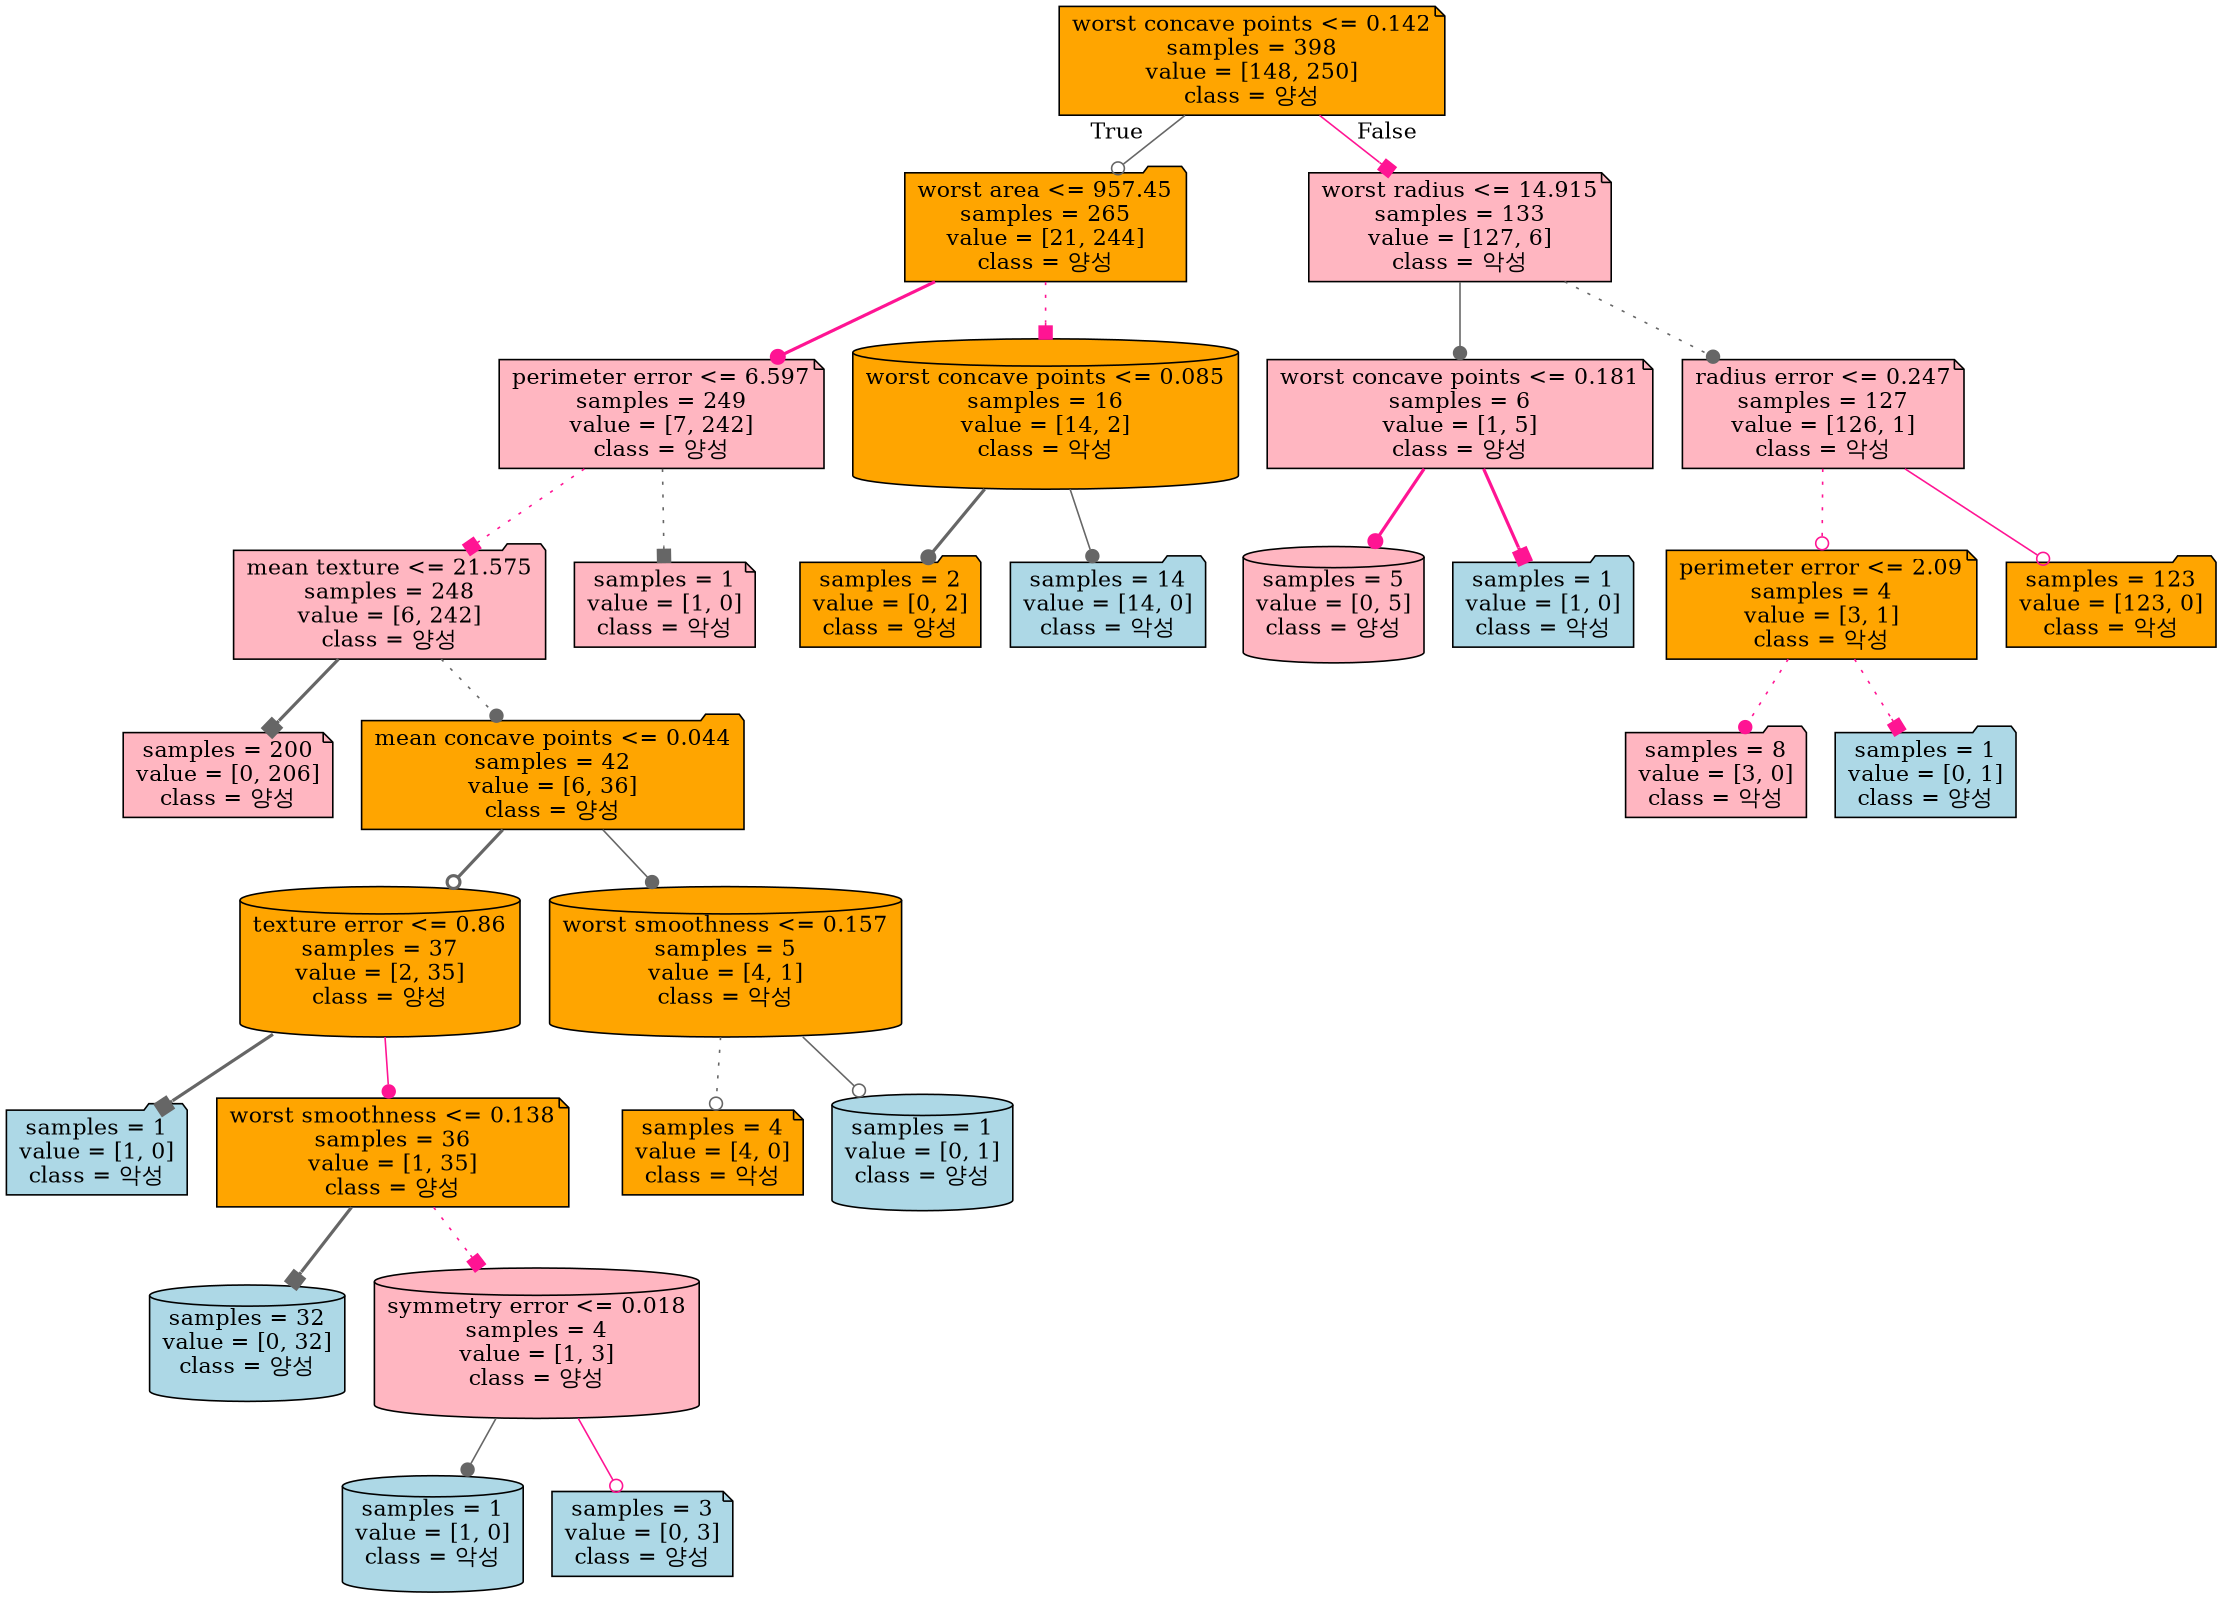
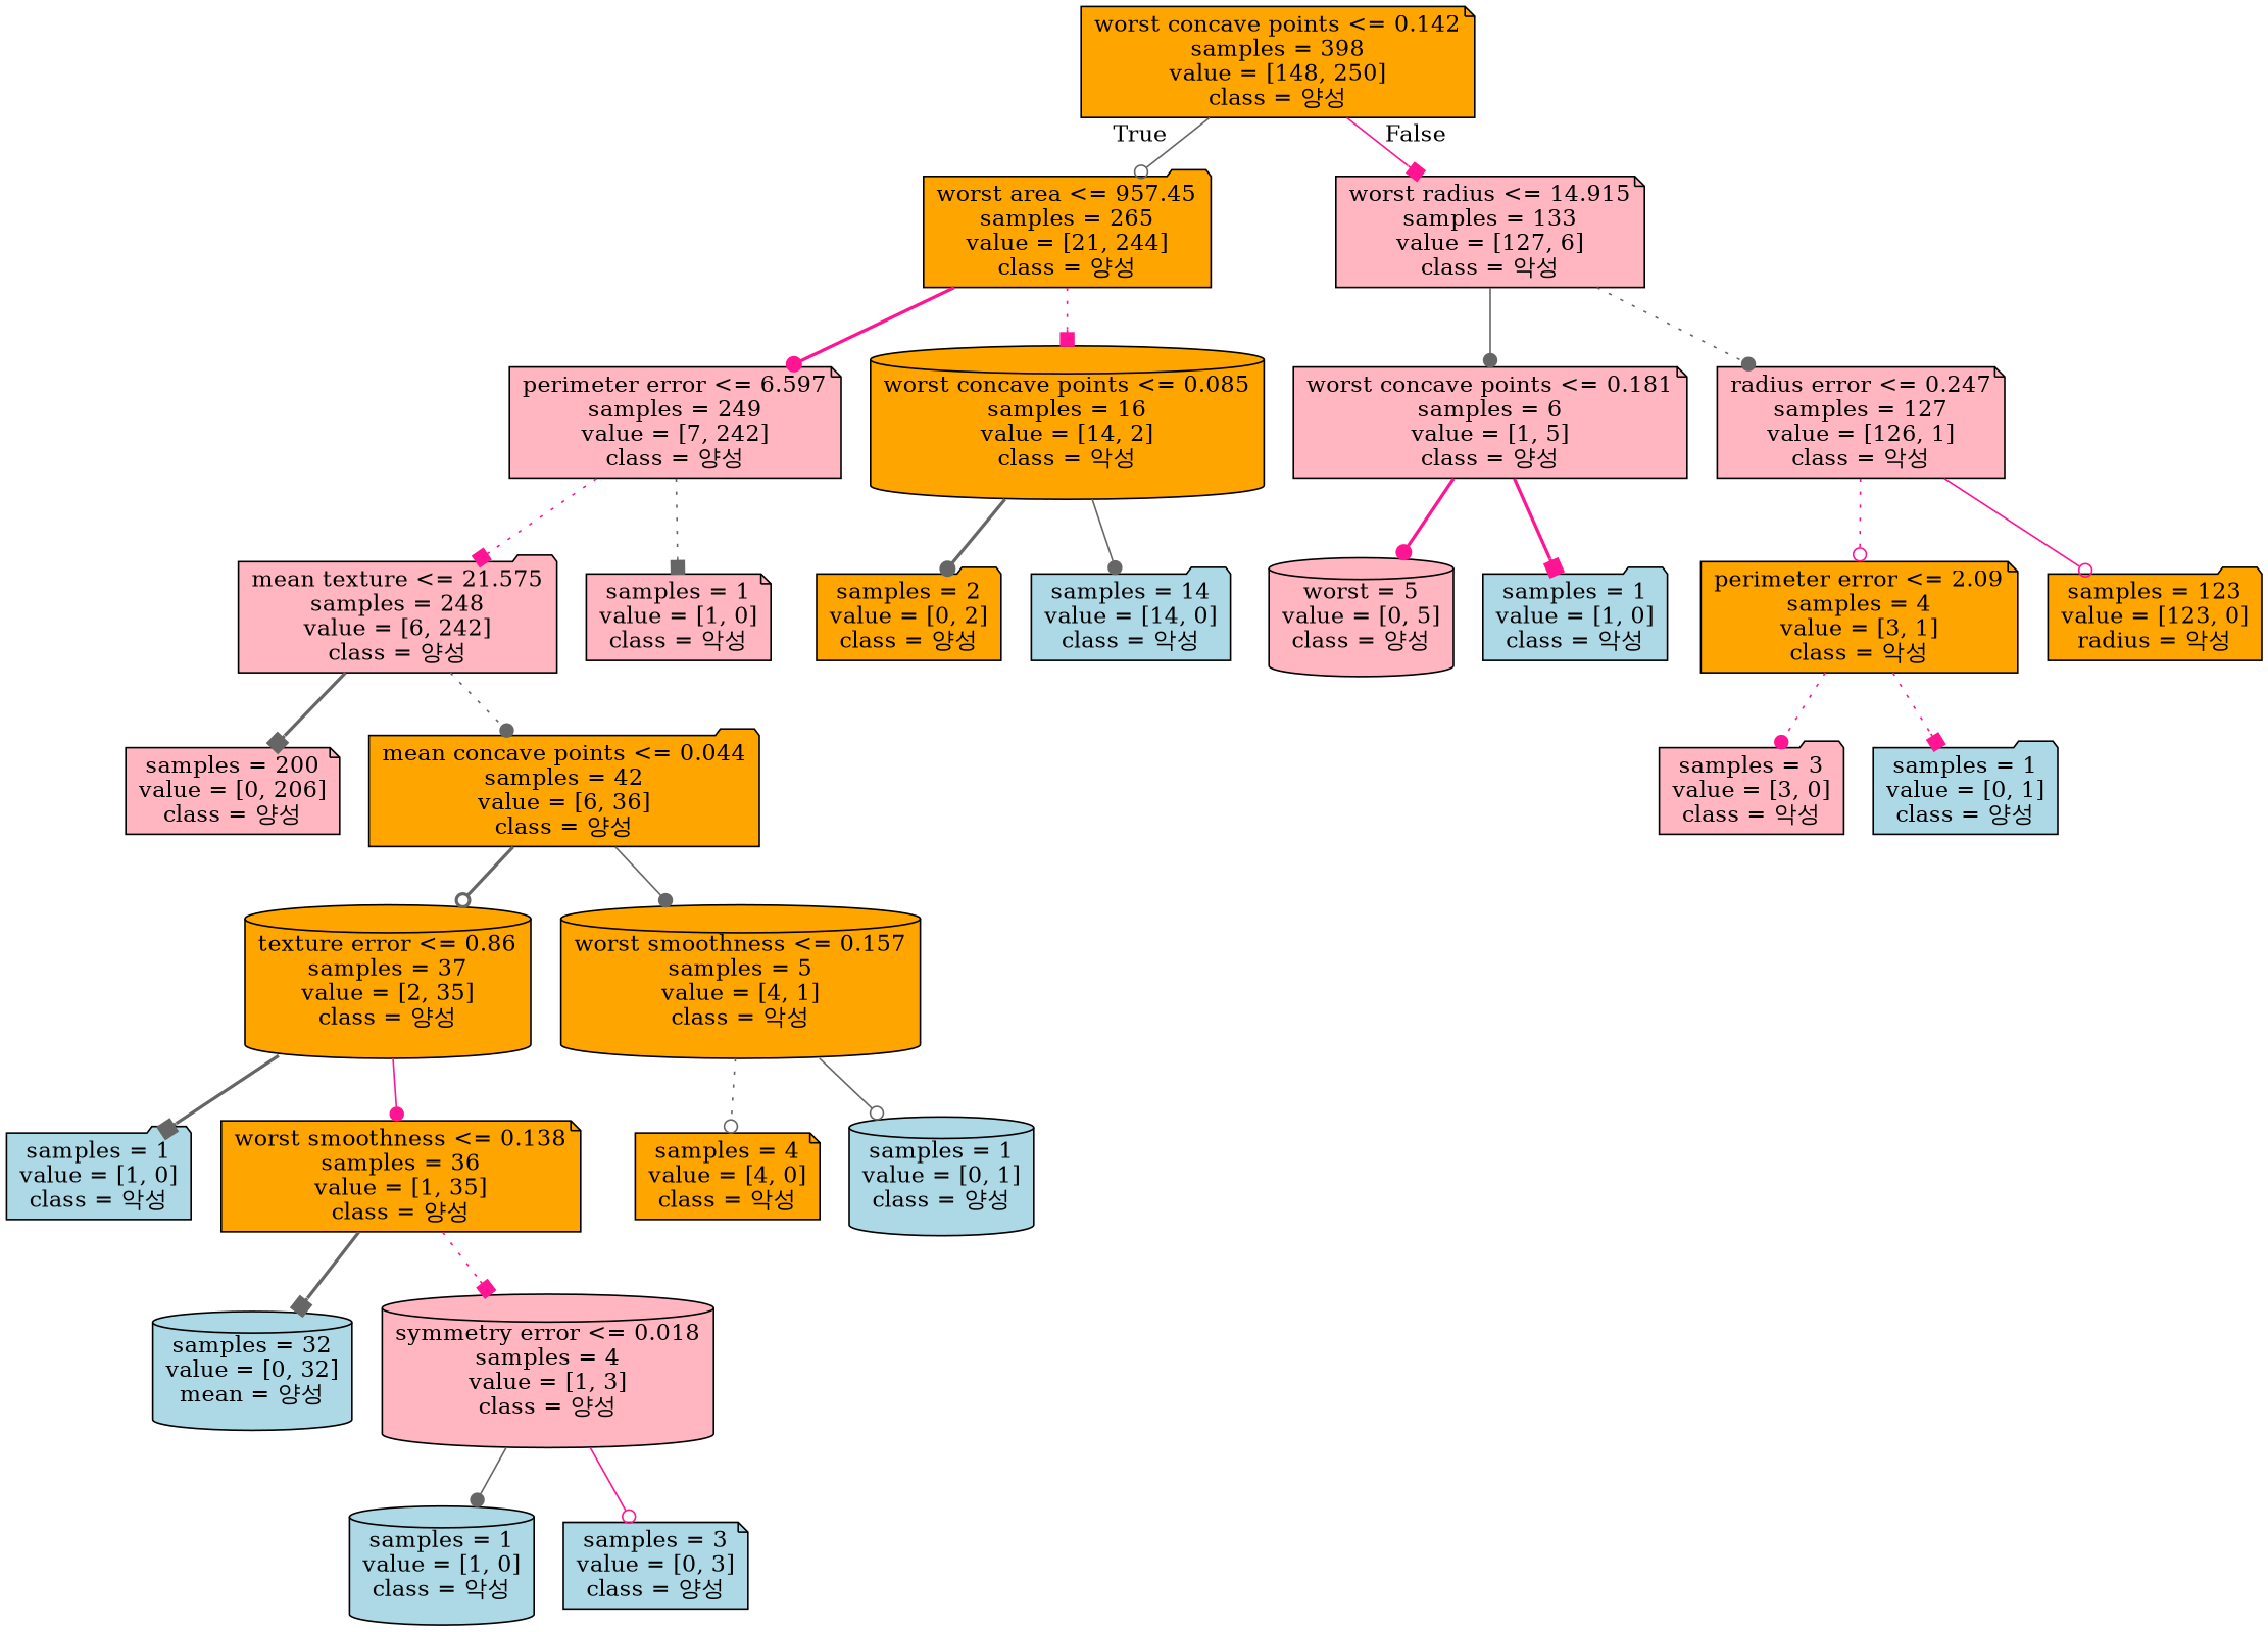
  digraph {
    node [color=black fillcolor=orange shape=note style=filled]
    edge [arrowhead=dot color=gray40 style=solid]
    n1 [label="worst concave points <= 0.142\nsamples = 398\nvalue = [148, 250]\nclass = 양성"]
    n2 [label="worst area <= 957.45\nsamples = 265\nvalue = [21, 244]\nclass = 양성" shape=folder]
    n3 [fillcolor=lightpink label="worst radius <= 14.915\nsamples = 133\nvalue = [127, 6]\nclass = 악성"]
    n4 [fillcolor=lightpink label="perimeter error <= 6.597\nsamples = 249\nvalue = [7, 242]\nclass = 양성"]
    n5 [label="worst concave points <= 0.085\nsamples = 16\nvalue = [14, 2]\nclass = 악성" shape=cylinder]
    n6 [fillcolor=lightpink label="worst concave points <= 0.181\nsamples = 6\nvalue = [1, 5]\nclass = 양성"]
    n7 [fillcolor=lightpink label="radius error <= 0.247\nsamples = 127\nvalue = [126, 1]\nclass = 악성"]
    n8 [fillcolor=lightpink label="mean texture <= 21.575\nsamples = 248\nvalue = [6, 242]\nclass = 양성" shape=folder]
    n9 [fillcolor=lightpink label="samples = 1\nvalue = [1, 0]\nclass = 악성"]
    n10 [label="samples = 2\nvalue = [0, 2]\nclass = 양성" shape=folder]
    n11 [fillcolor=lightblue label="samples = 14\nvalue = [14, 0]\nclass = 악성" shape=folder]
    n12 [fillcolor=lightpink label="samples = 200\nvalue = [0, 206]\nclass = 양성"]
    n13 [label="mean concave points <= 0.044\nsamples = 42\nvalue = [6, 36]\nclass = 양성" shape=folder]
    n14 [label="texture error <= 0.86\nsamples = 37\nvalue = [2, 35]\nclass = 양성" shape=cylinder]
    n15 [label="worst smoothness <= 0.157\nsamples = 5\nvalue = [4, 1]\nclass = 악성" shape=cylinder]
    n16 [fillcolor=lightblue label="samples = 1\nvalue = [1, 0]\nclass = 악성" shape=folder]
    n17 [label="worst smoothness <= 0.138\nsamples = 36\nvalue = [1, 35]\nclass = 양성"]
    n18 [label="samples = 4\nvalue = [4, 0]\nclass = 악성"]
    n19 [fillcolor=lightblue label="samples = 1\nvalue = [0, 1]\nclass = 양성" shape=cylinder]
-   n20 [fillcolor=lightblue label="samples = 32\nvalue = [0, 32]\nclass = 양성" shape=cylinder]
+   n20 [fillcolor=lightblue label="samples = 32\nvalue = [0, 32]\nmean = 양성" shape=cylinder]
    n21 [fillcolor=lightpink label="symmetry error <= 0.018\nsamples = 4\nvalue = [1, 3]\nclass = 양성" shape=cylinder]
    n22 [fillcolor=lightblue label="samples = 1\nvalue = [1, 0]\nclass = 악성" shape=cylinder]
    n23 [fillcolor=lightblue label="samples = 3\nvalue = [0, 3]\nclass = 양성"]
-   n24 [fillcolor=lightpink label="samples = 5\nvalue = [0, 5]\nclass = 양성" shape=cylinder]
+   n24 [fillcolor=lightpink label="worst = 5\nvalue = [0, 5]\nclass = 양성" shape=cylinder]
    n25 [fillcolor=lightblue label="samples = 1\nvalue = [1, 0]\nclass = 악성" shape=folder]
    n26 [label="perimeter error <= 2.09\nsamples = 4\nvalue = [3, 1]\nclass = 악성"]
-   n27 [label="samples = 123\nvalue = [123, 0]\nclass = 악성" shape=folder]
-   n28 [fillcolor=lightpink label="samples = 8\nvalue = [3, 0]\nclass = 악성" shape=folder]
+   n27 [label="samples = 123\nvalue = [123, 0]\nradius = 악성" shape=folder]
+   n28 [fillcolor=lightpink label="samples = 3\nvalue = [3, 0]\nclass = 악성" shape=folder]
    n29 [fillcolor=lightblue label="samples = 1\nvalue = [0, 1]\nclass = 양성" shape=folder]
    n1 -> n2 [arrowhead=odot headlabel=True labelangle=45 labeldistance=2.5]
    n1 -> n3 [arrowhead=box color=deeppink headlabel=False labelangle=-45 labeldistance=2.5]
    n2 -> n4 [color=deeppink style=bold]
    n2 -> n5 [arrowhead=box color=deeppink style=dotted]
    n3 -> n6
    n3 -> n7 [style=dotted]
    n4 -> n8 [arrowhead=box color=deeppink style=dotted]
    n4 -> n9 [arrowhead=box style=dotted]
    n5 -> n10 [style=bold]
    n5 -> n11
    n6 -> n24 [color=deeppink style=bold]
    n6 -> n25 [arrowhead=box color=deeppink style=bold]
    n7 -> n26 [arrowhead=odot color=deeppink style=dotted]
    n7 -> n27 [arrowhead=odot color=deeppink]
    n8 -> n12 [arrowhead=box style=bold]
    n8 -> n13 [style=dotted]
    n13 -> n14 [arrowhead=odot style=bold]
    n13 -> n15
    n14 -> n16 [arrowhead=box style=bold]
    n14 -> n17 [color=deeppink]
    n15 -> n18 [arrowhead=odot style=dotted]
    n15 -> n19 [arrowhead=odot]
    n17 -> n20 [arrowhead=box style=bold]
    n17 -> n21 [arrowhead=box color=deeppink style=dotted]
    n21 -> n22
    n21 -> n23 [arrowhead=odot color=deeppink]
    n26 -> n28 [color=deeppink style=dotted]
    n26 -> n29 [arrowhead=box color=deeppink style=dotted]
  }
